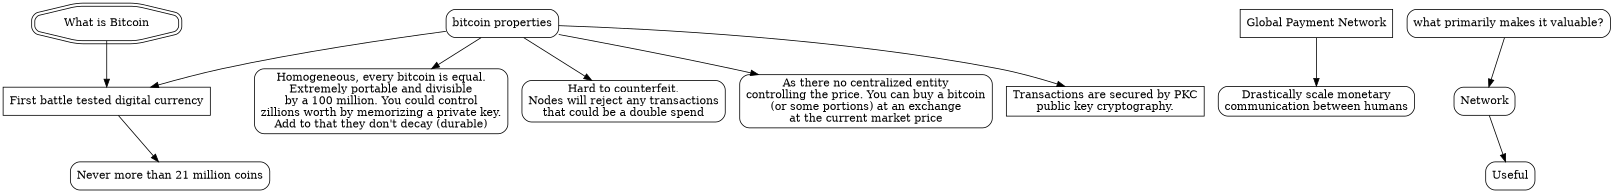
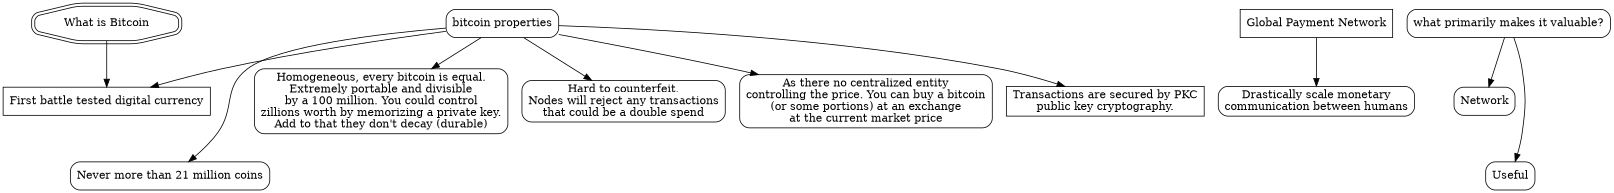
  digraph {
    node [shape=box style=rounded]
    n1 [label="What is Bitcoin" shape=doubleoctagon]
    n2 [label="First battle tested digital currency" style=""]
    n3 [label="Global Payment Network" style=""]
    n4 [label="Drastically scale monetary\ncommunication between humans"]
    n5 [label="what primarily makes it valuable?"]
    n6 [label=Network]
    n7 [label=Useful]
    n8 [label="bitcoin properties"]
    n9 [label="Never more than 21 million coins"]
    n10 [label="Homogeneous, every bitcoin is equal.\nExtremely portable and divisible\nby a 100 million. You could control\nzillions worth by memorizing a private key.\nAdd to that they don't decay (durable)"]
    n11 [label="Hard to counterfeit.\nNodes will reject any transactions\nthat could be a double spend"]
    n12 [label="As there no centralized entity\ncontrolling the price. You can buy a bitcoin\n(or some portions) at an exchange\nat the current market price"]
    n13 [label="Transactions are secured by PKC\npublic key cryptography." style=""]
    n1 -> n2
    n3 -> n4
    n5 -> n6
-   n6 -> n7
+   n5 -> n7
    n8 -> n2
-   n2 -> n9
+   n8 -> n9
    n8 -> n10
    n8 -> n11
    n8 -> n12
    n8 -> n13
  }
